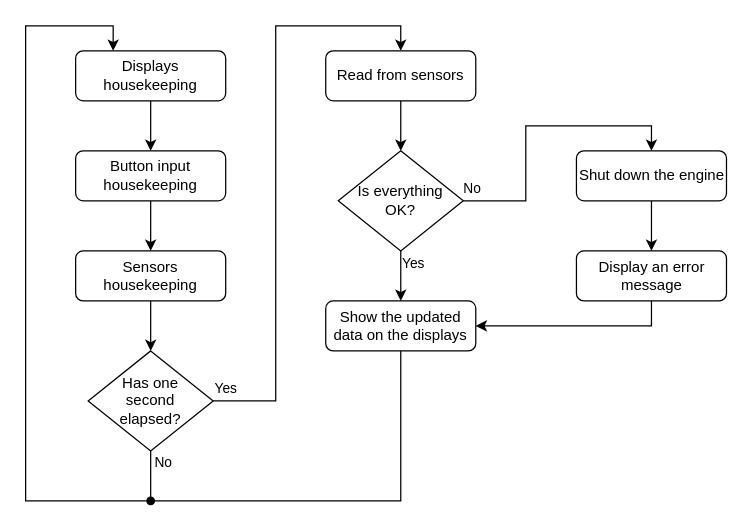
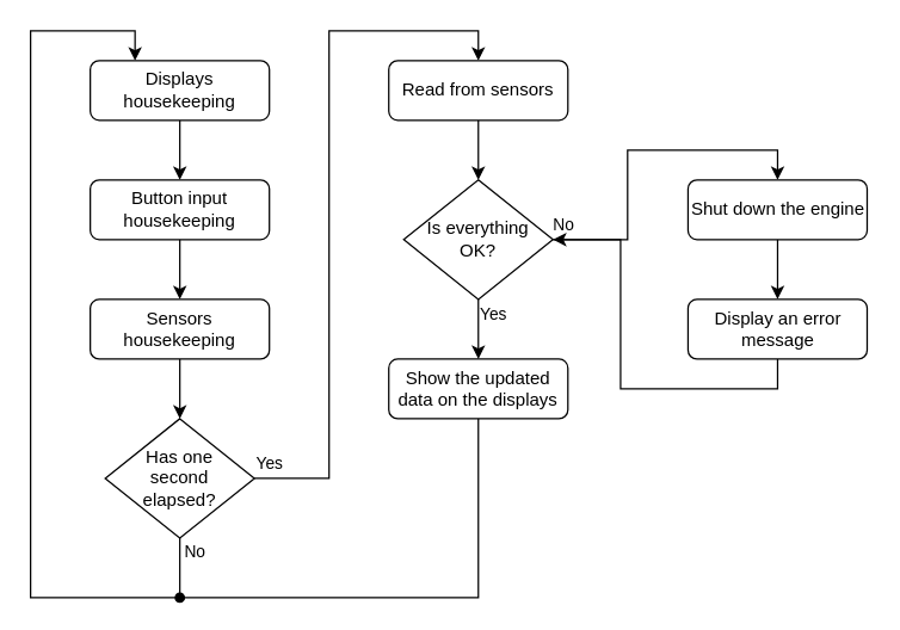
  <mxCell id="0" />
  <mxCell id="1" parent="0" />
  <mxCell id="2" style="edgeStyle=orthogonalEdgeStyle;rounded=0;orthogonalLoop=1;jettySize=auto;html=1;entryX=0.5;entryY=0;entryDx=0;entryDy=0;" parent="1" source="3" target="5" edge="1"><mxGeometry relative="1" as="geometry" /></mxCell>
  <mxCell id="3" value="Displays housekeeping" style="rounded=1;whiteSpace=wrap;html=1;" parent="1" vertex="1"><mxGeometry x="60" y="40" width="120" height="40" as="geometry" /></mxCell>
  <mxCell id="4" style="edgeStyle=orthogonalEdgeStyle;rounded=0;orthogonalLoop=1;jettySize=auto;html=1;entryX=0.5;entryY=0;entryDx=0;entryDy=0;" parent="1" source="5" target="7" edge="1"><mxGeometry relative="1" as="geometry" /></mxCell>
  <mxCell id="5" value="Button input housekeeping" style="rounded=1;whiteSpace=wrap;html=1;" parent="1" vertex="1"><mxGeometry x="60" y="120" width="120" height="40" as="geometry" /></mxCell>
  <mxCell id="6" style="edgeStyle=orthogonalEdgeStyle;rounded=0;orthogonalLoop=1;jettySize=auto;html=1;entryX=0.5;entryY=0;entryDx=0;entryDy=0;" parent="1" source="7" target="10" edge="1"><mxGeometry relative="1" as="geometry" /></mxCell>
  <mxCell id="7" value="Sensors housekeeping" style="rounded=1;whiteSpace=wrap;html=1;" parent="1" vertex="1"><mxGeometry x="60" y="200" width="120" height="40" as="geometry" /></mxCell>
  <mxCell id="8" value="No" style="edgeStyle=orthogonalEdgeStyle;rounded=0;orthogonalLoop=1;jettySize=auto;html=1;entryX=0.25;entryY=0;entryDx=0;entryDy=0;" parent="1" source="10" target="3" edge="1"><mxGeometry x="-0.971" y="10" relative="1" as="geometry"><mxPoint x="110" y="430" as="targetPoint" /><Array as="points"><mxPoint x="120" y="400" /><mxPoint x="20" y="400" /><mxPoint x="20" y="20" /><mxPoint x="90" y="20" /></Array><mxPoint as="offset" /></mxGeometry></mxCell>
  <mxCell id="9" value="Yes" style="edgeStyle=orthogonalEdgeStyle;rounded=0;orthogonalLoop=1;jettySize=auto;html=1;entryX=0.5;entryY=0;entryDx=0;entryDy=0;" parent="1" source="10" target="12" edge="1"><mxGeometry x="-0.957" y="10" relative="1" as="geometry"><Array as="points"><mxPoint x="220" y="320" /><mxPoint x="220" y="20" /><mxPoint x="320" y="20" /></Array><mxPoint as="offset" /></mxGeometry></mxCell>
  <mxCell id="10" value="Has one&lt;br&gt;second&lt;br&gt;elapsed?" style="rhombus;whiteSpace=wrap;html=1;" parent="1" vertex="1"><mxGeometry x="70" y="280" width="100" height="80" as="geometry" /></mxCell>
  <mxCell id="11" style="edgeStyle=orthogonalEdgeStyle;rounded=0;orthogonalLoop=1;jettySize=auto;html=1;entryX=0.5;entryY=0;entryDx=0;entryDy=0;" parent="1" source="12" target="15" edge="1"><mxGeometry relative="1" as="geometry" /></mxCell>
  <mxCell id="12" value="Read from sensors" style="rounded=1;whiteSpace=wrap;html=1;" parent="1" vertex="1"><mxGeometry x="260" y="40" width="120" height="40" as="geometry" /></mxCell>
  <mxCell id="13" value="Yes" style="edgeStyle=orthogonalEdgeStyle;rounded=0;orthogonalLoop=1;jettySize=auto;html=1;entryX=0.5;entryY=0;entryDx=0;entryDy=0;" parent="1" source="15" target="17" edge="1"><mxGeometry x="-0.5" y="10" relative="1" as="geometry"><mxPoint as="offset" /></mxGeometry></mxCell>
  <mxCell id="14" value="No" style="edgeStyle=orthogonalEdgeStyle;rounded=0;orthogonalLoop=1;jettySize=auto;html=1;entryX=0.5;entryY=0;entryDx=0;entryDy=0;" parent="1" source="15" target="19" edge="1"><mxGeometry x="-0.935" y="10" relative="1" as="geometry"><Array as="points"><mxPoint x="420" y="160" /><mxPoint x="420" y="100" /><mxPoint x="520" y="100" /></Array><mxPoint as="offset" /></mxGeometry></mxCell>
  <mxCell id="15" value="Is everything&lt;br&gt;OK?" style="rhombus;whiteSpace=wrap;html=1;" parent="1" vertex="1"><mxGeometry x="270" y="120" width="100" height="80" as="geometry" /></mxCell>
  <mxCell id="16" style="edgeStyle=orthogonalEdgeStyle;rounded=0;orthogonalLoop=1;jettySize=auto;html=1;endArrow=oval;endFill=1;" parent="1" source="17" edge="1"><mxGeometry relative="1" as="geometry"><mxPoint x="120" y="400" as="targetPoint" /><Array as="points"><mxPoint x="320" y="400" /></Array></mxGeometry></mxCell>
  <mxCell id="17" value="Show the updated data on the displays" style="rounded=1;whiteSpace=wrap;html=1;" parent="1" vertex="1"><mxGeometry x="260" y="240" width="120" height="40" as="geometry" /></mxCell>
  <mxCell id="18" style="edgeStyle=orthogonalEdgeStyle;rounded=0;orthogonalLoop=1;jettySize=auto;html=1;entryX=0.5;entryY=0;entryDx=0;entryDy=0;" parent="1" source="19" target="21" edge="1"><mxGeometry relative="1" as="geometry" /></mxCell>
  <mxCell id="19" value="Shut down the engine" style="rounded=1;whiteSpace=wrap;html=1;" parent="1" vertex="1"><mxGeometry x="460.5" y="120" width="120" height="40" as="geometry" /></mxCell>
- <mxCell id="20" style="edgeStyle=orthogonalEdgeStyle;rounded=0;orthogonalLoop=1;jettySize=auto;html=1;entryX=1;entryY=0.5;entryDx=0;entryDy=0;exitX=0.5;exitY=1;exitDx=0;exitDy=0;" parent="1" source="21" target="17" edge="1"><mxGeometry relative="1" as="geometry" /></mxCell>
+ <mxCell id="20" style="edgeStyle=orthogonalEdgeStyle;rounded=0;orthogonalLoop=1;jettySize=auto;html=1;exitX=0.5;exitY=1;exitDx=0;exitDy=0;" parent="1" source="21" target="15" edge="1"><mxGeometry relative="1" as="geometry" /></mxCell>
  <mxCell id="21" value="Display an error message" style="rounded=1;whiteSpace=wrap;html=1;" parent="1" vertex="1"><mxGeometry x="460.5" y="200" width="120" height="40" as="geometry" /></mxCell>
